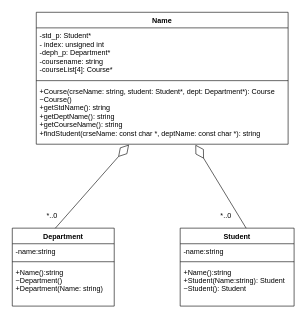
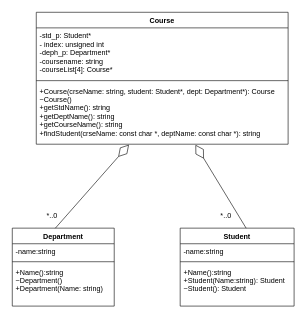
  <mxCell id="0" />
  <mxCell id="1" parent="0" />
  <mxCell id="2" value="Student" style="swimlane;fontStyle=1;align=center;verticalAlign=top;childLayout=stackLayout;horizontal=1;startSize=26;horizontalStack=0;resizeParent=1;resizeParentMax=0;resizeLast=0;collapsible=1;marginBottom=0;" vertex="1" parent="1"><mxGeometry x="300" y="380" width="190" height="130" as="geometry" /></mxCell>
  <mxCell id="3" value="-name:string" style="text;strokeColor=none;fillColor=none;align=left;verticalAlign=top;spacingLeft=4;spacingRight=4;overflow=hidden;rotatable=0;points=[[0,0.5],[1,0.5]];portConstraint=eastwest;" vertex="1" parent="2"><mxGeometry y="26" width="190" height="26" as="geometry" /></mxCell>
  <mxCell id="4" value="" style="line;strokeWidth=1;fillColor=none;align=left;verticalAlign=middle;spacingTop=-1;spacingLeft=3;spacingRight=3;rotatable=0;labelPosition=right;points=[];portConstraint=eastwest;" vertex="1" parent="2"><mxGeometry y="52" width="190" height="8" as="geometry" /></mxCell>
  <mxCell id="5" value="+Name():string&#10;+Student(Name:string): Student&#10;~Student(): Student&#10;" style="text;strokeColor=none;fillColor=none;align=left;verticalAlign=top;spacingLeft=4;spacingRight=4;overflow=hidden;rotatable=0;points=[[0,0.5],[1,0.5]];portConstraint=eastwest;" vertex="1" parent="2"><mxGeometry y="60" width="190" height="70" as="geometry" /></mxCell>
  <mxCell id="6" value="Department" style="swimlane;fontStyle=1;align=center;verticalAlign=top;childLayout=stackLayout;horizontal=1;startSize=26;horizontalStack=0;resizeParent=1;resizeParentMax=0;resizeLast=0;collapsible=1;marginBottom=0;" vertex="1" parent="1"><mxGeometry x="20" y="380" width="170" height="130" as="geometry" /></mxCell>
  <mxCell id="7" value="-name:string" style="text;strokeColor=none;fillColor=none;align=left;verticalAlign=top;spacingLeft=4;spacingRight=4;overflow=hidden;rotatable=0;points=[[0,0.5],[1,0.5]];portConstraint=eastwest;" vertex="1" parent="6"><mxGeometry y="26" width="170" height="26" as="geometry" /></mxCell>
  <mxCell id="8" value="" style="line;strokeWidth=1;fillColor=none;align=left;verticalAlign=middle;spacingTop=-1;spacingLeft=3;spacingRight=3;rotatable=0;labelPosition=right;points=[];portConstraint=eastwest;" vertex="1" parent="6"><mxGeometry y="52" width="170" height="8" as="geometry" /></mxCell>
  <mxCell id="9" value="+Name():string&#10;~Department()&#10;+Department(Name: string)" style="text;strokeColor=none;fillColor=none;align=left;verticalAlign=top;spacingLeft=4;spacingRight=4;overflow=hidden;rotatable=0;points=[[0,0.5],[1,0.5]];portConstraint=eastwest;" vertex="1" parent="6"><mxGeometry y="60" width="170" height="70" as="geometry" /></mxCell>
- <mxCell id="10" value="Name" style="swimlane;fontStyle=1;align=center;verticalAlign=top;childLayout=stackLayout;horizontal=1;startSize=26;horizontalStack=0;resizeParent=1;resizeParentMax=0;resizeLast=0;collapsible=1;marginBottom=0;" vertex="1" parent="1"><mxGeometry x="60" y="20" width="420" height="220" as="geometry" /></mxCell>
+ <mxCell id="10" value="Course" style="swimlane;fontStyle=1;align=center;verticalAlign=top;childLayout=stackLayout;horizontal=1;startSize=26;horizontalStack=0;resizeParent=1;resizeParentMax=0;resizeLast=0;collapsible=1;marginBottom=0;" vertex="1" parent="1"><mxGeometry x="60" y="20" width="420" height="220" as="geometry" /></mxCell>
  <mxCell id="11" value="-std_p: Student*&#10;- index: unsigned int&#10;-deph_p: Department*&#10;-coursename: string&#10;-courseList[4]: Course*" style="text;strokeColor=none;fillColor=none;align=left;verticalAlign=top;spacingLeft=4;spacingRight=4;overflow=hidden;rotatable=0;points=[[0,0.5],[1,0.5]];portConstraint=eastwest;" vertex="1" parent="10"><mxGeometry y="26" width="420" height="84" as="geometry" /></mxCell>
  <mxCell id="12" value="" style="line;strokeWidth=1;fillColor=none;align=left;verticalAlign=middle;spacingTop=-1;spacingLeft=3;spacingRight=3;rotatable=0;labelPosition=right;points=[];portConstraint=eastwest;" vertex="1" parent="10"><mxGeometry y="110" width="420" height="8" as="geometry" /></mxCell>
  <mxCell id="13" value="+Course(crseName: string, student: Student*, dept: Department*): Course&#10;~Course()&#10;+getStdName(): string&#10;+getDeptName(): string&#10;+getCourseName(): string&#10;+findStudent(crseName: const char *, deptName: const char *): string  &#10;" style="text;strokeColor=none;fillColor=none;align=left;verticalAlign=top;spacingLeft=4;spacingRight=4;overflow=hidden;rotatable=0;points=[[0,0.5],[1,0.5]];portConstraint=eastwest;" vertex="1" parent="10"><mxGeometry y="118" width="420" height="102" as="geometry" /></mxCell>
  <mxCell id="14" value="" style="endArrow=diamondThin;endFill=0;endSize=24;html=1;exitX=0.422;exitY=0.001;exitDx=0;exitDy=0;exitPerimeter=0;entryX=0.368;entryY=1.008;entryDx=0;entryDy=0;entryPerimeter=0;" edge="1" parent="1" source="6" target="13"><mxGeometry width="160" relative="1" as="geometry"><mxPoint x="40" y="340" as="sourcePoint" /><mxPoint x="200" y="340" as="targetPoint" /><Array as="points" /></mxGeometry></mxCell>
  <mxCell id="15" value="" style="endArrow=diamondThin;endFill=0;endSize=24;html=1;entryX=0.368;entryY=1.008;entryDx=0;entryDy=0;entryPerimeter=0;" edge="1" parent="1"><mxGeometry width="160" relative="1" as="geometry"><mxPoint x="410" y="380" as="sourcePoint" /><mxPoint x="325.46" y="240.996" as="targetPoint" /><Array as="points" /></mxGeometry></mxCell>
  <mxCell id="16" value="*..0" style="text;html=1;resizable=0;autosize=1;align=center;verticalAlign=middle;points=[];fillColor=none;strokeColor=none;rounded=0;" vertex="1" parent="1"><mxGeometry x="71" y="350" width="30" height="20" as="geometry" /></mxCell>
  <mxCell id="17" value="*..0" style="text;html=1;resizable=0;autosize=1;align=center;verticalAlign=middle;points=[];fillColor=none;strokeColor=none;rounded=0;" vertex="1" parent="1"><mxGeometry x="361" y="350" width="30" height="20" as="geometry" /></mxCell>
